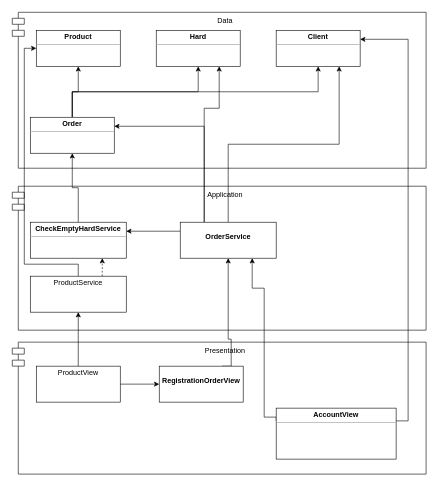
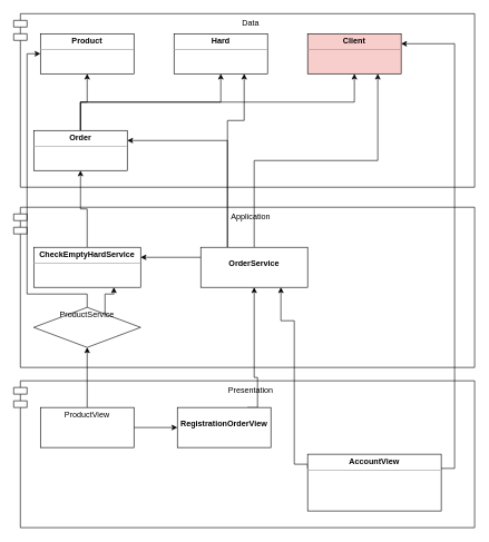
  <mxCell id="0" />
  <mxCell id="1" parent="0" />
  <mxCell id="2" value="Presentation" style="shape=module;align=left;spacingLeft=20;align=center;verticalAlign=top;whiteSpace=wrap;html=1;" vertex="1" parent="1"><mxGeometry y="570" width="690" height="220" as="geometry" x="20" /></mxCell>
  <mxCell id="3" value="Application" style="shape=module;align=left;spacingLeft=20;align=center;verticalAlign=top;whiteSpace=wrap;html=1;" vertex="1" parent="1"><mxGeometry y="310" width="690" height="240" as="geometry" x="20" /></mxCell>
  <mxCell id="4" value="Data" style="shape=module;align=left;spacingLeft=20;align=center;verticalAlign=top;whiteSpace=wrap;html=1;" vertex="1" parent="1"><mxGeometry y="20" width="690" height="260" as="geometry" x="20" /></mxCell>
  <mxCell id="5" value="&lt;p style=&quot;margin:0px;margin-top:4px;text-align:center;&quot;&gt;&lt;b&gt;Product&lt;/b&gt;&lt;/p&gt;&lt;hr size=&quot;1&quot;&gt;&lt;div style=&quot;height:2px;&quot;&gt;&lt;/div&gt;" style="verticalAlign=top;align=left;overflow=fill;fontSize=12;fontFamily=Helvetica;html=1;whiteSpace=wrap;" vertex="1" parent="1"><mxGeometry x="60" y="50" width="140" height="60" as="geometry" /></mxCell>
  <mxCell id="6" value="&lt;p style=&quot;margin:0px;margin-top:4px;text-align:center;&quot;&gt;&lt;b&gt;Hard&lt;/b&gt;&lt;/p&gt;&lt;hr size=&quot;1&quot;&gt;&lt;div style=&quot;height:2px;&quot;&gt;&lt;/div&gt;" style="verticalAlign=top;align=left;overflow=fill;fontSize=12;fontFamily=Helvetica;html=1;whiteSpace=wrap;" vertex="1" parent="1"><mxGeometry x="260" y="50" width="140" height="60" as="geometry" /></mxCell>
- <mxCell id="7" value="&lt;p style=&quot;margin:0px;margin-top:4px;text-align:center;&quot;&gt;&lt;b&gt;Client&lt;/b&gt;&lt;/p&gt;&lt;hr size=&quot;1&quot;&gt;&lt;div style=&quot;height:2px;&quot;&gt;&lt;/div&gt;" style="verticalAlign=top;align=left;overflow=fill;fontSize=12;fontFamily=Helvetica;html=1;whiteSpace=wrap;" vertex="1" parent="1"><mxGeometry x="460" y="50" width="140" height="60" as="geometry" /></mxCell>
+ <mxCell id="7" value="&lt;p style=&quot;margin:0px;margin-top:4px;text-align:center;&quot;&gt;&lt;b&gt;Client&lt;/b&gt;&lt;/p&gt;&lt;hr size=&quot;1&quot;&gt;&lt;div style=&quot;height:2px;&quot;&gt;&lt;/div&gt;" style="verticalAlign=top;align=left;overflow=fill;fontSize=12;fontFamily=Helvetica;html=1;whiteSpace=wrap;fillColor=#f8cecc;" vertex="1" parent="1"><mxGeometry x="460" y="50" width="140" height="60" as="geometry" /></mxCell>
  <mxCell id="8" style="edgeStyle=orthogonalEdgeStyle;rounded=0;orthogonalLoop=1;jettySize=auto;html=1;exitX=0.5;exitY=0;exitDx=0;exitDy=0;entryX=0.5;entryY=1;entryDx=0;entryDy=0;" edge="1" parent="1" source="11" target="5"><mxGeometry relative="1" as="geometry" /></mxCell>
  <mxCell id="9" style="edgeStyle=orthogonalEdgeStyle;rounded=0;orthogonalLoop=1;jettySize=auto;html=1;exitX=0.5;exitY=0;exitDx=0;exitDy=0;entryX=0.5;entryY=1;entryDx=0;entryDy=0;" edge="1" parent="1" source="11" target="6"><mxGeometry relative="1" as="geometry" /></mxCell>
  <mxCell id="10" style="edgeStyle=orthogonalEdgeStyle;rounded=0;orthogonalLoop=1;jettySize=auto;html=1;exitX=0.5;exitY=0;exitDx=0;exitDy=0;entryX=0.5;entryY=1;entryDx=0;entryDy=0;" edge="1" parent="1" source="11" target="7"><mxGeometry relative="1" as="geometry" /></mxCell>
  <mxCell id="11" value="&lt;p style=&quot;margin:0px;margin-top:4px;text-align:center;&quot;&gt;&lt;b&gt;Order&lt;/b&gt;&lt;/p&gt;&lt;hr size=&quot;1&quot;&gt;&lt;div style=&quot;height:2px;&quot;&gt;&lt;/div&gt;" style="verticalAlign=top;align=left;overflow=fill;fontSize=12;fontFamily=Helvetica;html=1;whiteSpace=wrap;" vertex="1" parent="1"><mxGeometry x="50" y="195" width="140" height="60" as="geometry" /></mxCell>
  <mxCell id="12" style="edgeStyle=orthogonalEdgeStyle;rounded=0;orthogonalLoop=1;jettySize=auto;html=1;exitX=0.5;exitY=0;exitDx=0;exitDy=0;entryX=0.5;entryY=1;entryDx=0;entryDy=0;" edge="1" parent="1" source="13" target="11"><mxGeometry relative="1" as="geometry" /></mxCell>
  <mxCell id="13" value="&lt;p style=&quot;margin:0px;margin-top:4px;text-align:center;&quot;&gt;&lt;b&gt;CheckEmptyHardService&lt;/b&gt;&lt;/p&gt;&lt;hr size=&quot;1&quot;&gt;&lt;div style=&quot;height:2px;&quot;&gt;&lt;/div&gt;" style="verticalAlign=top;align=left;overflow=fill;fontSize=12;fontFamily=Helvetica;html=1;whiteSpace=wrap;" vertex="1" parent="1"><mxGeometry x="50" y="370" width="160" height="60" as="geometry" /></mxCell>
  <mxCell id="14" style="edgeStyle=orthogonalEdgeStyle;rounded=0;orthogonalLoop=1;jettySize=auto;html=1;exitX=0.5;exitY=0;exitDx=0;exitDy=0;entryX=0.75;entryY=1;entryDx=0;entryDy=0;" edge="1" parent="1" source="18" target="7"><mxGeometry relative="1" as="geometry" /></mxCell>
  <mxCell id="15" style="edgeStyle=orthogonalEdgeStyle;rounded=0;orthogonalLoop=1;jettySize=auto;html=1;exitX=0.25;exitY=0;exitDx=0;exitDy=0;entryX=1;entryY=0.25;entryDx=0;entryDy=0;" edge="1" parent="1" source="18" target="11"><mxGeometry relative="1" as="geometry" /></mxCell>
  <mxCell id="16" style="edgeStyle=orthogonalEdgeStyle;rounded=0;orthogonalLoop=1;jettySize=auto;html=1;exitX=0.25;exitY=0;exitDx=0;exitDy=0;entryX=0.75;entryY=1;entryDx=0;entryDy=0;" edge="1" parent="1" source="18" target="6"><mxGeometry relative="1" as="geometry"><Array as="points"><mxPoint x="340" y="180" /><mxPoint x="365" y="180" /></Array></mxGeometry></mxCell>
  <mxCell id="17" style="edgeStyle=orthogonalEdgeStyle;rounded=0;orthogonalLoop=1;jettySize=auto;html=1;exitX=0;exitY=0.25;exitDx=0;exitDy=0;entryX=1;entryY=0.25;entryDx=0;entryDy=0;" edge="1" parent="1" source="18" target="13"><mxGeometry relative="1" as="geometry" /></mxCell>
  <mxCell id="18" value="&lt;p style=&quot;margin:0px;margin-top:4px;text-align:center;&quot;&gt;&lt;br&gt;&lt;b&gt;OrderService&lt;/b&gt;&lt;/p&gt;" style="verticalAlign=top;align=left;overflow=fill;fontSize=12;fontFamily=Helvetica;html=1;whiteSpace=wrap;" vertex="1" parent="1"><mxGeometry x="300" y="370" width="160" height="60" as="geometry" /></mxCell>
  <mxCell id="19" style="edgeStyle=orthogonalEdgeStyle;rounded=0;orthogonalLoop=1;jettySize=auto;html=1;exitX=1;exitY=0.25;exitDx=0;exitDy=0;entryX=1;entryY=0.25;entryDx=0;entryDy=0;" edge="1" parent="1" source="21" target="7"><mxGeometry relative="1" as="geometry" /></mxCell>
  <mxCell id="20" style="edgeStyle=orthogonalEdgeStyle;rounded=0;orthogonalLoop=1;jettySize=auto;html=1;exitX=0;exitY=0.25;exitDx=0;exitDy=0;entryX=0.75;entryY=1;entryDx=0;entryDy=0;" edge="1" parent="1" source="21" target="18"><mxGeometry relative="1" as="geometry"><Array as="points"><mxPoint x="440" y="695" /><mxPoint x="440" y="480" /><mxPoint x="420" y="480" /></Array></mxGeometry></mxCell>
  <mxCell id="21" value="&lt;p style=&quot;margin:0px;margin-top:4px;text-align:center;&quot;&gt;&lt;b&gt;AccountView&lt;/b&gt;&lt;/p&gt;&lt;hr size=&quot;1&quot;&gt;&lt;div style=&quot;height:2px;&quot;&gt;&lt;/div&gt;" style="verticalAlign=top;align=left;overflow=fill;fontSize=12;fontFamily=Helvetica;html=1;whiteSpace=wrap;" vertex="1" parent="1"><mxGeometry x="460" y="680" width="200" height="85" as="geometry" /></mxCell>
  <mxCell id="22" style="edgeStyle=orthogonalEdgeStyle;rounded=0;orthogonalLoop=1;jettySize=auto;html=1;exitX=0.75;exitY=0;exitDx=0;exitDy=0;entryX=0.5;entryY=1;entryDx=0;entryDy=0;" edge="1" parent="1" source="23" target="18"><mxGeometry relative="1" as="geometry"><Array as="points"><mxPoint x="385" y="565" /><mxPoint x="380" y="565" /></Array></mxGeometry></mxCell>
  <mxCell id="23" value="&lt;p style=&quot;margin:0px;margin-top:4px;text-align:center;&quot;&gt;&lt;br&gt;&lt;b&gt;RegistrationOrderView&lt;/b&gt;&lt;/p&gt;" style="verticalAlign=top;align=left;overflow=fill;fontSize=12;fontFamily=Helvetica;html=1;whiteSpace=wrap;" vertex="1" parent="1"><mxGeometry x="265" y="610" width="140" height="60" as="geometry" /></mxCell>
  <mxCell id="24" style="edgeStyle=orthogonalEdgeStyle;rounded=0;orthogonalLoop=1;jettySize=auto;html=1;exitX=0.5;exitY=0;exitDx=0;exitDy=0;entryX=0;entryY=0.5;entryDx=0;entryDy=0;" edge="1" parent="1" source="26" target="5"><mxGeometry relative="1" as="geometry"><Array as="points"><mxPoint x="130" y="440" /><mxPoint x="40" y="440" /><mxPoint x="40" y="80" /></Array></mxGeometry></mxCell>
- <mxCell id="25" style="edgeStyle=orthogonalEdgeStyle;rounded=0;orthogonalLoop=1;jettySize=auto;html=1;exitX=0.75;exitY=0;exitDx=0;exitDy=0;entryX=0.75;entryY=1;entryDx=0;entryDy=0;dashed=1;" edge="1" parent="1" source="26" target="13"><mxGeometry relative="1" as="geometry" /></mxCell>
- <mxCell id="26" value="&lt;p style=&quot;margin:0px;margin-top:4px;text-align:center;&quot;&gt;ProductService&lt;/p&gt;" style="verticalAlign=top;align=left;overflow=fill;fontSize=12;fontFamily=Helvetica;html=1;whiteSpace=wrap;" vertex="1" parent="1"><mxGeometry x="50" y="460" width="160" height="60" as="geometry" /></mxCell>
+ <mxCell id="25" style="edgeStyle=orthogonalEdgeStyle;rounded=0;orthogonalLoop=1;jettySize=auto;html=1;exitX=0.75;exitY=0;exitDx=0;exitDy=0;entryX=0.75;entryY=1;entryDx=0;entryDy=0;" edge="1" parent="1" source="26" target="13"><mxGeometry relative="1" as="geometry" /></mxCell>
+ <mxCell id="26" value="&lt;p style=&quot;margin:0px;margin-top:4px;text-align:center;&quot;&gt;ProductService&lt;/p&gt;" style="rhombus;verticalAlign=top;align=left;overflow=fill;fontSize=12;fontFamily=Helvetica;html=1;whiteSpace=wrap;" vertex="1" parent="1"><mxGeometry x="50" y="460" width="160" height="60" as="geometry" /></mxCell>
  <mxCell id="27" style="edgeStyle=orthogonalEdgeStyle;rounded=0;orthogonalLoop=1;jettySize=auto;html=1;exitX=0.5;exitY=0;exitDx=0;exitDy=0;entryX=0.5;entryY=1;entryDx=0;entryDy=0;" edge="1" parent="1" source="29" target="26"><mxGeometry relative="1" as="geometry" /></mxCell>
  <mxCell id="28" style="edgeStyle=orthogonalEdgeStyle;rounded=0;orthogonalLoop=1;jettySize=auto;html=1;exitX=1;exitY=0.5;exitDx=0;exitDy=0;entryX=0;entryY=0.5;entryDx=0;entryDy=0;" edge="1" parent="1" source="29" target="23"><mxGeometry relative="1" as="geometry" /></mxCell>
  <mxCell id="29" value="&lt;p style=&quot;margin:0px;margin-top:4px;text-align:center;&quot;&gt;ProductView&lt;/p&gt;" style="verticalAlign=top;align=left;overflow=fill;fontSize=12;fontFamily=Helvetica;html=1;whiteSpace=wrap;" vertex="1" parent="1"><mxGeometry x="60" y="610" width="140" height="60" as="geometry" /></mxCell>
